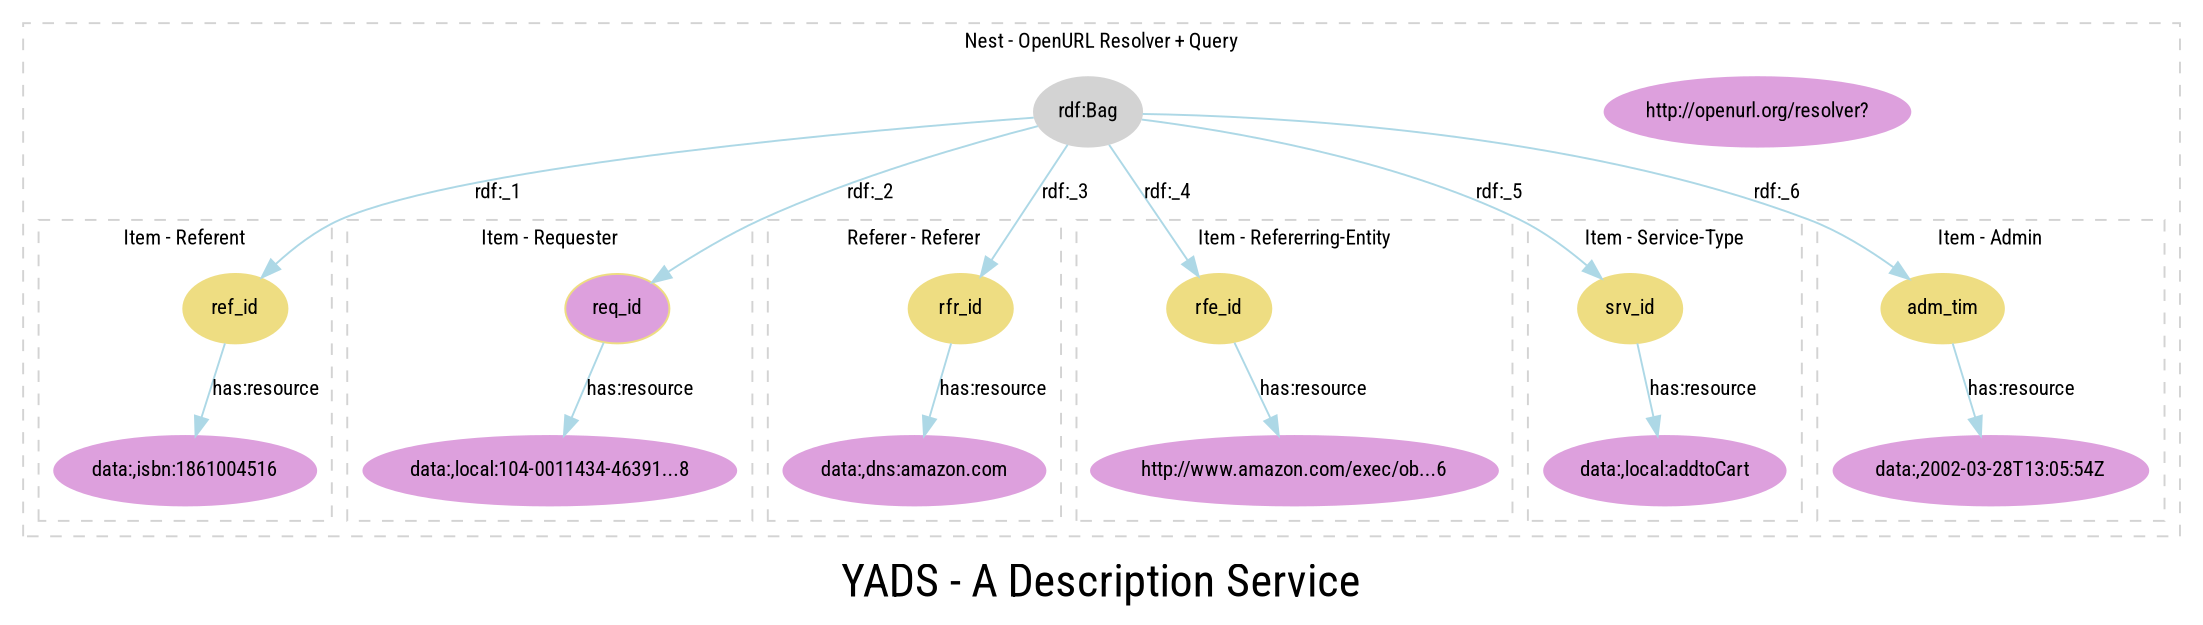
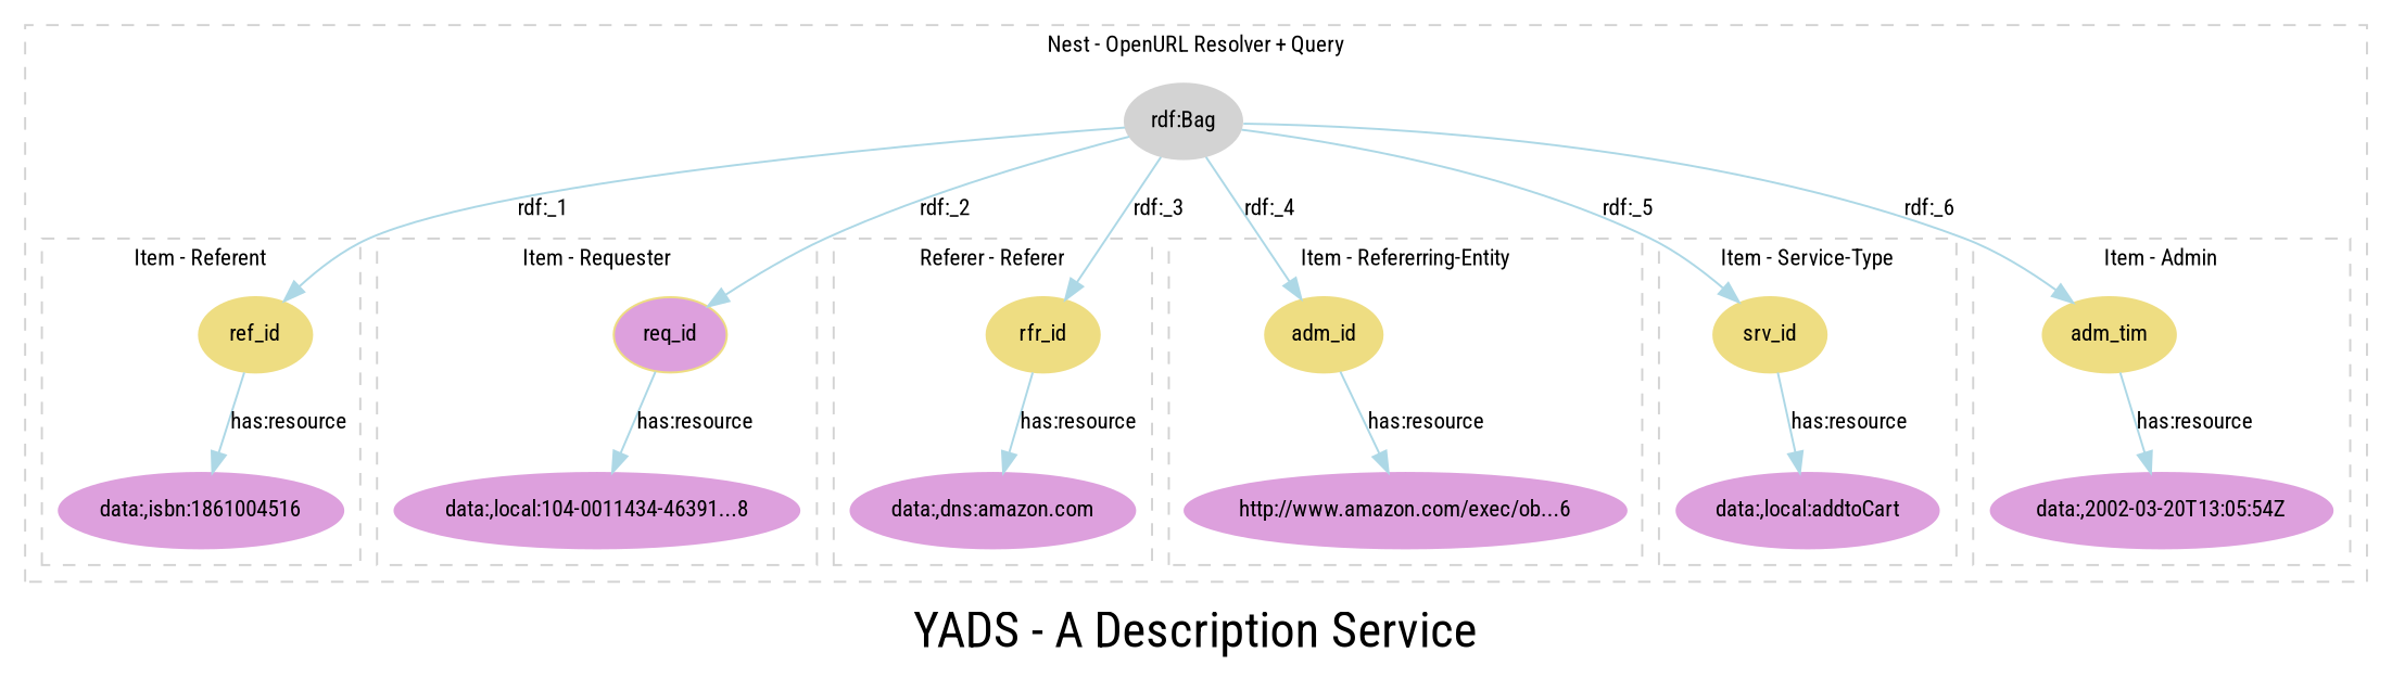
  digraph {
    fontname="Roboto Condensed"
    fontsize=24
    label="YADS - A Description Service"
    rankdir=TB
    node [color=plum fontcolor=black fontname="Roboto Condensed" fontsize=11 style=filled]
    edge [color=lightblue fontcolor=black fontname="Roboto Condensed" fontsize=11 style=filled]
    n1 [color=lightgoldenrod label=ref_id]
    "data:,isbn:1861004516"
    n3 [color=lightgoldenrod fillcolor=plum label=req_id]
    "data:,local:104-0011434-46391...8"
    n5 [color=lightgoldenrod label=rfr_id]
    "data:,dns:amazon.com"
-   n7 [color=lightgoldenrod label=rfe_id]
+   n7 [color=lightgoldenrod label=adm_id]
    "http://www.amazon.com/exec/ob...6"
    n9 [color=lightgoldenrod label=srv_id]
    "data:,local:addtoCart"
    n11 [color=lightgoldenrod label=adm_tim]
-   "data:,2002-03-20T13:05:54Z" [label="data:,2002-03-28T13:05:54Z"]
-   "http://openurl.org/resolver?"
+   "data:,2002-03-20T13:05:54Z"
    n14 [color=lightgrey label="rdf:Bag"]
    subgraph cluster_1 {
      color=lightgrey
      fontcolor=black
      fontsize=11
      label="Nest - OpenURL Resolver + Query"
      style=dashed
-     "http://openurl.org/resolver?"
      n14
      subgraph cluster_2 {
        color=lightgrey
        fontcolor=black
        fontsize=11
        label="Item - Referent"
        style=dashed
        n1
        "data:,isbn:1861004516"
      }
      subgraph cluster_3 {
        color=lightgrey
        fontcolor=black
        fontsize=11
        label="Item - Requester"
        style=dashed
        n3
        "data:,local:104-0011434-46391...8"
      }
      subgraph cluster_4 {
        color=lightgrey
        fontcolor=black
        fontsize=11
        label="Referer - Referer"
        style=dashed
        n5
        "data:,dns:amazon.com"
      }
      subgraph cluster_5 {
        color=lightgrey
        fontcolor=black
        fontsize=11
        label="Item - Refererring-Entity"
        style=dashed
        n7
        "http://www.amazon.com/exec/ob...6"
      }
      subgraph cluster_6 {
        color=lightgrey
        fontcolor=black
        fontsize=11
        label="Item - Service-Type"
        style=dashed
        n9
        "data:,local:addtoCart"
      }
      subgraph cluster_7 {
        color=lightgrey
        fontcolor=black
        fontsize=11
        label="Item - Admin"
        style=dashed
        n11
        "data:,2002-03-20T13:05:54Z"
      }
    }
    n1 -> "data:,isbn:1861004516" [label="has:resource"]
    n3 -> "data:,local:104-0011434-46391...8" [label="has:resource"]
    n5 -> "data:,dns:amazon.com" [label="has:resource"]
    n7 -> "http://www.amazon.com/exec/ob...6" [label="has:resource"]
    n9 -> "data:,local:addtoCart" [label="has:resource"]
    n11 -> "data:,2002-03-20T13:05:54Z" [label="has:resource"]
    n14 -> n1 [label="rdf:_1"]
    n14 -> n3 [label="rdf:_2"]
    n14 -> n5 [label="rdf:_3"]
    n14 -> n7 [label="rdf:_4"]
    n14 -> n9 [label="rdf:_5"]
    n14 -> n11 [label="rdf:_6"]
  }
